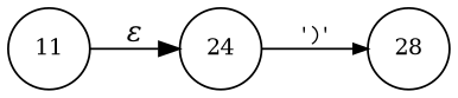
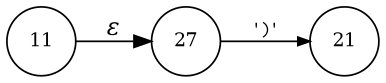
  digraph {
    rankdir=LR
    node [fixedsize=true fontsize=11 peripheries=1 shape=circle]
    n1 [label=11 width=.55]
-   n2 [label=24 width=.55]
-   n3 [label=28 width=.55]
+   n2 [label=27 width=.55]
+   n3 [label=21 width=.55]
    n1 -> n2 [fontname="Times-Italic" label="&epsilon;"]
    n2 -> n3 [arrowhead=normal arrowsize=.7 fontname=Courier fontsize=11 label="')'"]
  }
